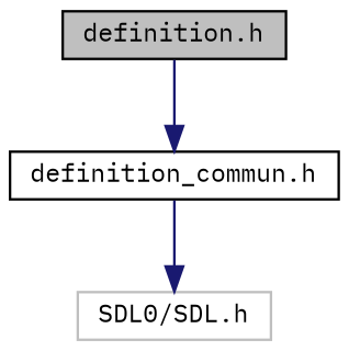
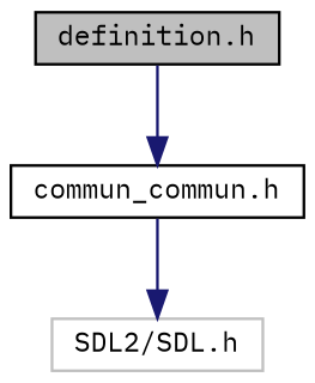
  digraph {
    fontname="IBM Plex Mono"
    node [color=black fillcolor=white fontname="IBM Plex Mono" fontsize=10 shape=record style=filled]
    edge [color=midnightblue fontname="IBM Plex Mono" fontsize=10 labelfontname=Helvetica labelfontsize=10 style=solid]
    n1 [fillcolor=grey75 fontcolor=black height=0.2 label="definition.h" width=0.4]
-   n2 [height=0.2 label="definition_commun.h" width=0.4]
-   n3 [color=grey75 height=0.2 label="SDL0/SDL.h" width=0.4]
+   n2 [height=0.2 label="commun_commun.h" width=0.4]
+   n3 [color=grey75 height=0.2 label="SDL2/SDL.h" width=0.4]
    n1 -> n2
    n2 -> n3
  }
